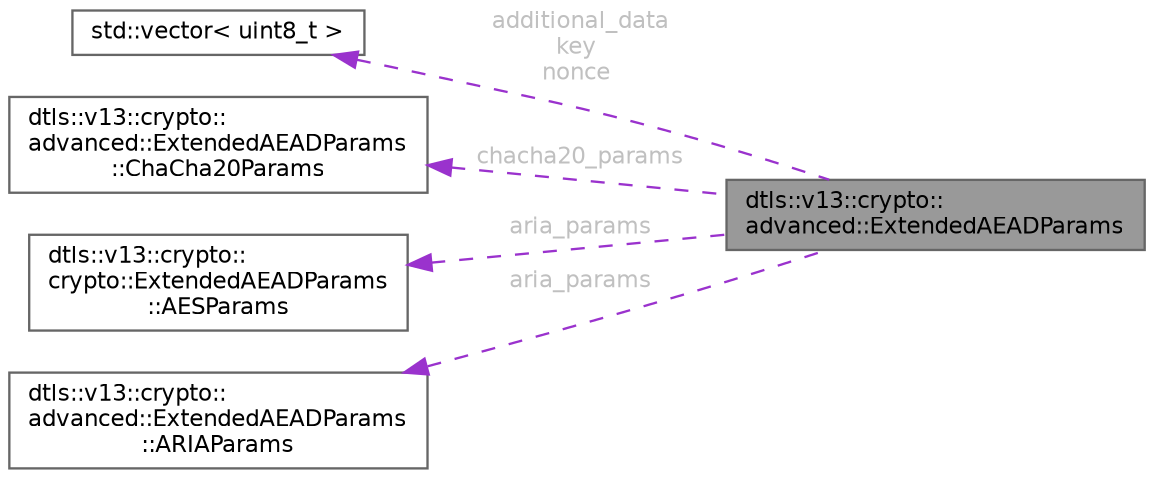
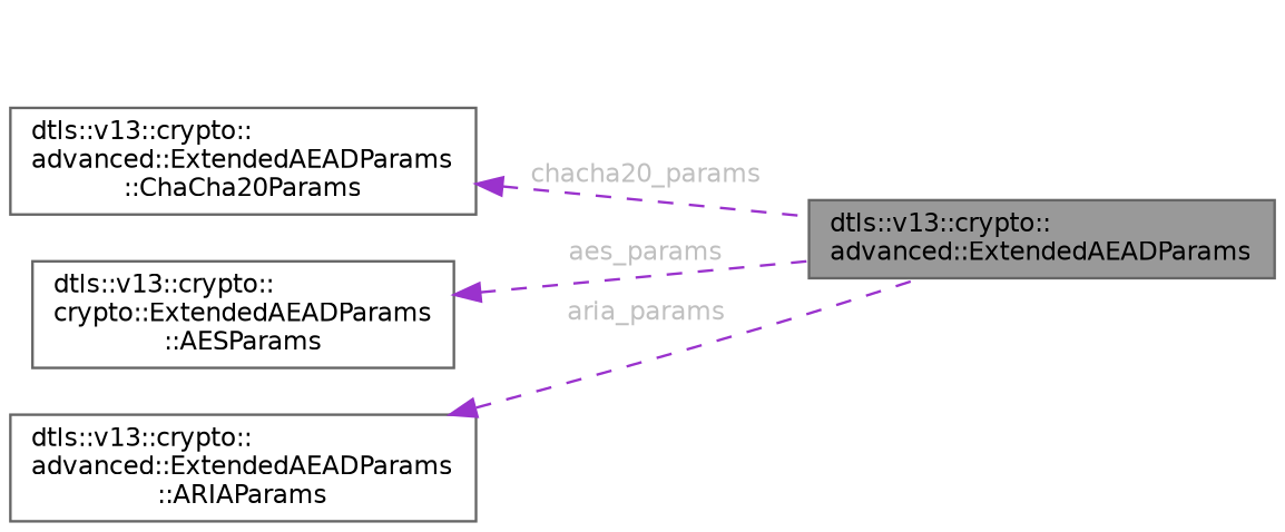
  digraph {
    rankdir=LR
    node [color=gray40 fillcolor=white fontname=Helvetica fontsize=10 shape=box style=filled]
    edge [color=darkorchid3 dir=back fontcolor=grey fontname=Helvetica fontsize=10 labelfontname=Helvetica labelfontsize=10 style=dashed]
    n1 [fillcolor=grey60 fontcolor=black height=0.2 label="dtls::v13::crypto::\ladvanced::ExtendedAEADParams" width=0.4]
-   n2 [height=0.2 label="std::vector\< uint8_t \>" width=0.4]
    n3 [height=0.2 label="dtls::v13::crypto::\ladvanced::ExtendedAEADParams\l::ChaCha20Params" width=0.4]
    n4 [height=0.2 label="dtls::v13::crypto::\lcrypto::ExtendedAEADParams\l::AESParams" width=0.4]
    n5 [height=0.2 label="dtls::v13::crypto::\ladvanced::ExtendedAEADParams\l::ARIAParams" width=0.4]
-   n2 -> n1 [label=" additional_data\nkey\nnonce"]
    n3 -> n1 [label=" chacha20_params"]
-   n4 -> n1 [label=" aria_params"]
+   n4 -> n1 [label=" aes_params"]
    n5 -> n1 [label=" aria_params"]
  }
